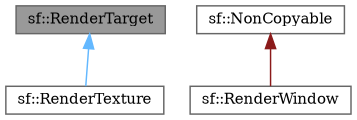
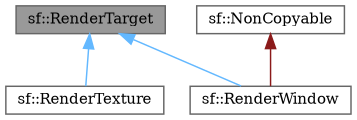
  digraph {
    fontname="DejaVu Serif"
    node [color=gray40 fillcolor=white fontname="DejaVu Serif" fontsize=10 shape=box style=filled]
    edge [color=steelblue1 dir=back fontname="DejaVu Serif" fontsize=10 labelfontname=Helvetica labelfontsize=10 style=solid]
    n1 [fillcolor=grey60 fontcolor=black height=0.2 label="sf::RenderTarget" width=0.4]
    n2 [height=0.2 label="sf::RenderTexture" width=0.4]
    n3 [height=0.2 label="sf::RenderWindow" width=0.4]
    n4 [height=0.2 label="sf::NonCopyable" width=0.4]
    n1 -> n2
+   n1 -> n3
    n4 -> n3 [color=firebrick4]
  }
